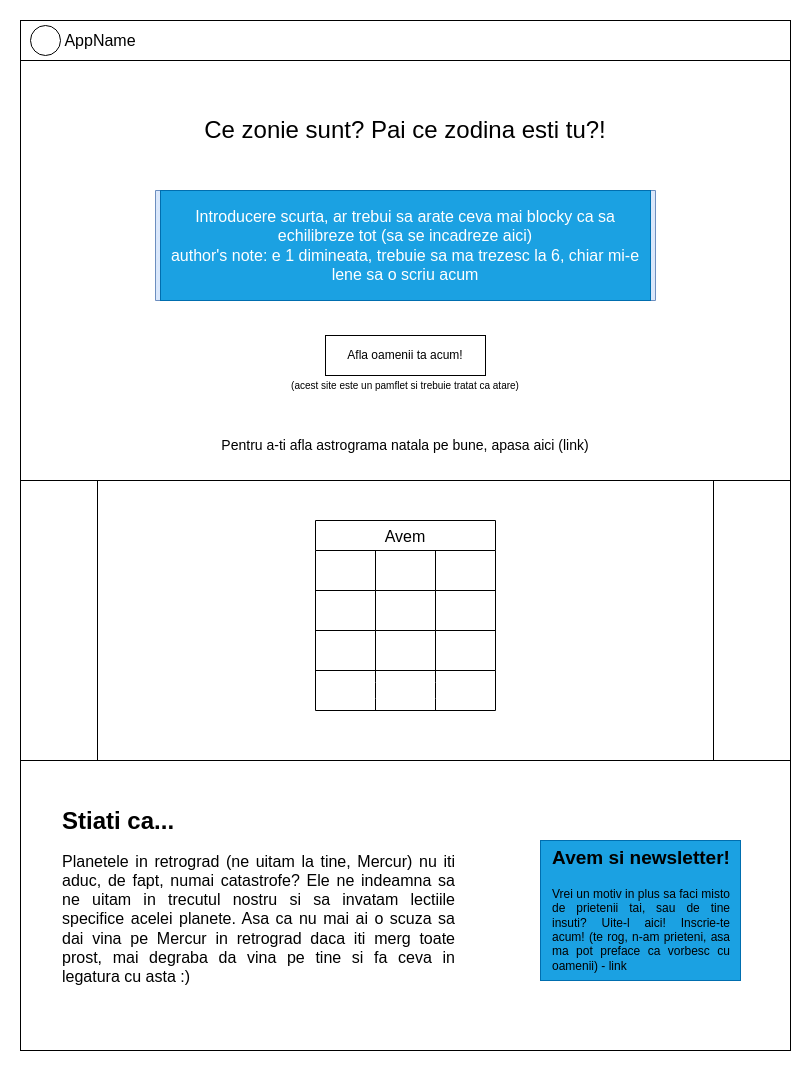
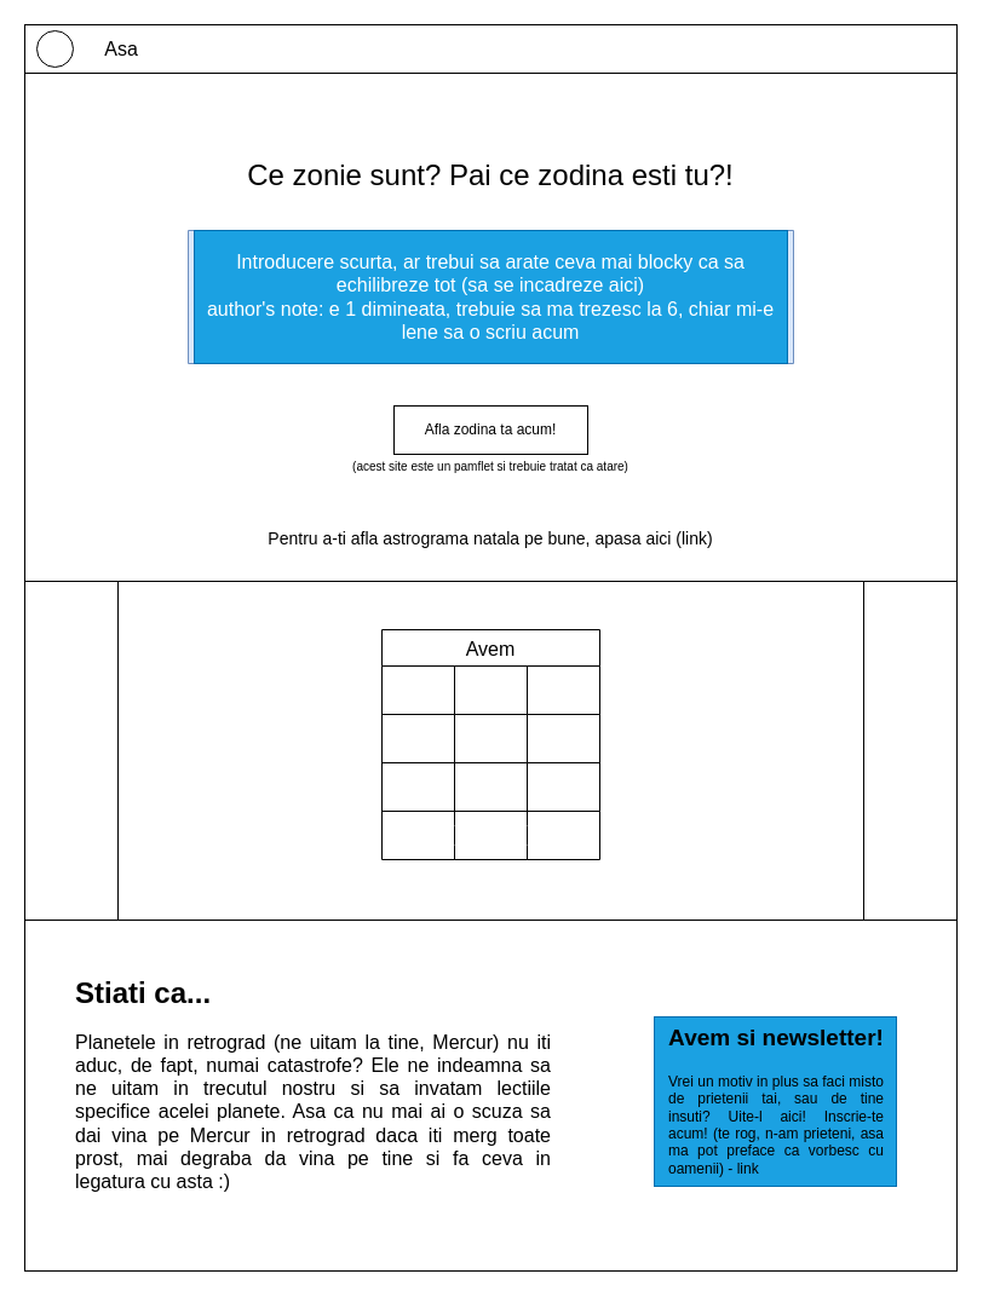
  <mxCell id="0" />
  <mxCell id="1" parent="0" />
  <mxCell id="2" value="" style="rounded=0;whiteSpace=wrap;html=1;" parent="1" vertex="1"><mxGeometry x="20" y="20" width="770" height="1030" as="geometry" /></mxCell>
  <mxCell id="3" value="" style="rounded=0;whiteSpace=wrap;html=1;" parent="1" vertex="1"><mxGeometry x="20" y="20" width="770" height="40" as="geometry" /></mxCell>
- <mxCell id="4" value="&lt;font style=&quot;font-size: 16px;&quot;&gt;AppName&lt;/font&gt;" style="text;html=1;align=center;verticalAlign=middle;whiteSpace=wrap;rounded=0;" parent="1" vertex="1"><mxGeometry x="40" y="25" width="120" height="30" as="geometry" /></mxCell>
- <mxCell id="5" value="&lt;font style=&quot;font-size: 24px;&quot;&gt;Ce zonie sunt? Pai ce zodina esti tu?!&lt;/font&gt;" style="text;html=1;align=center;verticalAlign=middle;whiteSpace=wrap;rounded=0;" parent="1" vertex="1"><mxGeometry x="190" y="85" width="430" height="90" as="geometry" /></mxCell>
+ <mxCell id="4" value="&lt;font style=&quot;font-size: 16px;&quot;&gt;Asa&lt;/font&gt;" style="text;html=1;align=center;verticalAlign=middle;whiteSpace=wrap;rounded=0;" parent="1" vertex="1"><mxGeometry x="40" y="25" width="120" height="30" as="geometry" /></mxCell>
+ <mxCell id="5" value="&lt;font style=&quot;font-size: 24px;&quot;&gt;Ce zonie sunt? Pai ce zodina esti tu?!&lt;/font&gt;" style="text;html=1;align=center;verticalAlign=middle;whiteSpace=wrap;rounded=0;" parent="1" vertex="1"><mxGeometry x="190" y="100" width="430" height="90" as="geometry" /></mxCell>
  <mxCell id="6" value="" style="rounded=0;whiteSpace=wrap;html=1;" parent="1" vertex="1"><mxGeometry x="325" y="335" width="160" height="40" as="geometry" /></mxCell>
  <mxCell id="7" value="" style="verticalLabelPosition=bottom;verticalAlign=top;html=1;shape=mxgraph.basic.patternFillRect;fillStyle=diag;step=5;fillStrokeWidth=0.2;fillStrokeColor=#dddddd;fillColor=#dae8fc;strokeColor=#6c8ebf;" parent="1" vertex="1"><mxGeometry x="155" y="190" width="500" height="110" as="geometry" /></mxCell>
  <mxCell id="8" value="&lt;font style=&quot;font-size: 16px;&quot;&gt;Introducere scurta, ar trebui sa arate ceva mai blocky ca sa echilibreze tot (sa se incadreze aici)&lt;/font&gt;&lt;div&gt;&lt;span style=&quot;font-size: 16px;&quot;&gt;author's note: e 1 dimineata, trebuie sa ma trezesc la 6, chiar mi-e lene sa o scriu acum&lt;/span&gt;&lt;/div&gt;" style="text;html=1;align=center;verticalAlign=middle;whiteSpace=wrap;rounded=0;fillColor=#1ba1e2;fontColor=#ffffff;strokeColor=#006EAF;" parent="1" vertex="1"><mxGeometry x="160" y="190" width="490" height="110" as="geometry" /></mxCell>
- <mxCell id="9" value="Afla oamenii ta acum!" style="text;html=1;align=center;verticalAlign=middle;whiteSpace=wrap;rounded=0;" parent="1" vertex="1"><mxGeometry x="325" y="340" width="160" height="30" as="geometry" /></mxCell>
+ <mxCell id="9" value="Afla zodina ta acum!" style="text;html=1;align=center;verticalAlign=middle;whiteSpace=wrap;rounded=0;" parent="1" vertex="1"><mxGeometry x="325" y="340" width="160" height="30" as="geometry" /></mxCell>
  <mxCell id="10" value="&lt;font style=&quot;font-size: 10px;&quot;&gt;(acest site este un pamflet si trebuie tratat ca atare)&lt;/font&gt;" style="text;html=1;align=center;verticalAlign=middle;whiteSpace=wrap;rounded=0;" parent="1" vertex="1"><mxGeometry x="260" y="370" width="290" height="30" as="geometry" /></mxCell>
  <mxCell id="11" value="" style="ellipse;whiteSpace=wrap;html=1;aspect=fixed;" parent="1" vertex="1"><mxGeometry x="30" y="25" width="30" height="30" as="geometry" /></mxCell>
  <mxCell id="12" value="" style="shape=process;whiteSpace=wrap;html=1;backgroundOutline=1;" parent="1" vertex="1"><mxGeometry x="20" y="480" width="770" height="280" as="geometry" /></mxCell>
  <mxCell id="13" value="&lt;font style=&quot;font-size: 14px;&quot;&gt;Pentru a-ti afla astrograma natala pe bune, apasa aici (link)&lt;/font&gt;" style="text;html=1;align=center;verticalAlign=middle;whiteSpace=wrap;rounded=0;" parent="1" vertex="1"><mxGeometry x="210" y="430" width="390" height="30" as="geometry" /></mxCell>
  <mxCell id="14" value="Avem" style="shape=table;startSize=30;container=1;collapsible=0;childLayout=tableLayout;strokeColor=default;fontSize=16;" parent="1" vertex="1"><mxGeometry x="315" y="520" width="180" height="150" as="geometry" /></mxCell>
  <mxCell id="15" value="" style="shape=tableRow;horizontal=0;startSize=0;swimlaneHead=0;swimlaneBody=0;strokeColor=inherit;top=0;left=0;bottom=0;right=0;collapsible=0;dropTarget=0;fillColor=none;points=[[0,0.5],[1,0.5]];portConstraint=eastwest;fontSize=16;" parent="14" vertex="1"><mxGeometry y="30" width="180" height="40" as="geometry" /></mxCell>
  <mxCell id="16" value="" style="shape=partialRectangle;html=1;whiteSpace=wrap;connectable=0;strokeColor=inherit;overflow=hidden;fillColor=none;top=0;left=0;bottom=0;right=0;pointerEvents=1;fontSize=16;" parent="15" vertex="1"><mxGeometry width="60" height="40" as="geometry"><mxRectangle width="60" height="40" as="alternateBounds" /></mxGeometry></mxCell>
  <mxCell id="17" value="" style="shape=partialRectangle;html=1;whiteSpace=wrap;connectable=0;strokeColor=inherit;overflow=hidden;fillColor=none;top=0;left=0;bottom=0;right=0;pointerEvents=1;fontSize=16;" parent="15" vertex="1"><mxGeometry x="60" width="60" height="40" as="geometry"><mxRectangle width="60" height="40" as="alternateBounds" /></mxGeometry></mxCell>
  <mxCell id="18" value="" style="shape=partialRectangle;html=1;whiteSpace=wrap;connectable=0;strokeColor=inherit;overflow=hidden;fillColor=none;top=0;left=0;bottom=0;right=0;pointerEvents=1;fontSize=16;" parent="15" vertex="1"><mxGeometry x="120" width="60" height="40" as="geometry"><mxRectangle width="60" height="40" as="alternateBounds" /></mxGeometry></mxCell>
  <mxCell id="19" value="" style="shape=tableRow;horizontal=0;startSize=0;swimlaneHead=0;swimlaneBody=0;strokeColor=inherit;top=0;left=0;bottom=0;right=0;collapsible=0;dropTarget=0;fillColor=none;points=[[0,0.5],[1,0.5]];portConstraint=eastwest;fontSize=16;" parent="14" vertex="1"><mxGeometry y="70" width="180" height="40" as="geometry" /></mxCell>
  <mxCell id="20" value="" style="shape=partialRectangle;html=1;whiteSpace=wrap;connectable=0;strokeColor=inherit;overflow=hidden;fillColor=none;top=0;left=0;bottom=0;right=0;pointerEvents=1;fontSize=16;" parent="19" vertex="1"><mxGeometry width="60" height="40" as="geometry"><mxRectangle width="60" height="40" as="alternateBounds" /></mxGeometry></mxCell>
  <mxCell id="21" value="" style="shape=partialRectangle;html=1;whiteSpace=wrap;connectable=0;strokeColor=inherit;overflow=hidden;fillColor=none;top=0;left=0;bottom=0;right=0;pointerEvents=1;fontSize=16;" parent="19" vertex="1"><mxGeometry x="60" width="60" height="40" as="geometry"><mxRectangle width="60" height="40" as="alternateBounds" /></mxGeometry></mxCell>
  <mxCell id="22" value="" style="shape=partialRectangle;html=1;whiteSpace=wrap;connectable=0;strokeColor=inherit;overflow=hidden;fillColor=none;top=0;left=0;bottom=0;right=0;pointerEvents=1;fontSize=16;" parent="19" vertex="1"><mxGeometry x="120" width="60" height="40" as="geometry"><mxRectangle width="60" height="40" as="alternateBounds" /></mxGeometry></mxCell>
  <mxCell id="23" value="" style="shape=tableRow;horizontal=0;startSize=0;swimlaneHead=0;swimlaneBody=0;strokeColor=inherit;top=0;left=0;bottom=0;right=0;collapsible=0;dropTarget=0;fillColor=none;points=[[0,0.5],[1,0.5]];portConstraint=eastwest;fontSize=16;" parent="14" vertex="1"><mxGeometry y="110" width="180" height="40" as="geometry" /></mxCell>
  <mxCell id="24" value="" style="shape=partialRectangle;html=1;whiteSpace=wrap;connectable=0;strokeColor=inherit;overflow=hidden;fillColor=none;top=0;left=0;bottom=0;right=0;pointerEvents=1;fontSize=16;" parent="23" vertex="1"><mxGeometry width="60" height="40" as="geometry"><mxRectangle width="60" height="40" as="alternateBounds" /></mxGeometry></mxCell>
  <mxCell id="25" value="" style="shape=partialRectangle;html=1;whiteSpace=wrap;connectable=0;strokeColor=inherit;overflow=hidden;fillColor=none;top=0;left=0;bottom=0;right=0;pointerEvents=1;fontSize=16;" parent="23" vertex="1"><mxGeometry x="60" width="60" height="40" as="geometry"><mxRectangle width="60" height="40" as="alternateBounds" /></mxGeometry></mxCell>
  <mxCell id="26" value="" style="shape=partialRectangle;html=1;whiteSpace=wrap;connectable=0;strokeColor=inherit;overflow=hidden;fillColor=none;top=0;left=0;bottom=0;right=0;pointerEvents=1;fontSize=16;" parent="23" vertex="1"><mxGeometry x="120" width="60" height="40" as="geometry"><mxRectangle width="60" height="40" as="alternateBounds" /></mxGeometry></mxCell>
  <mxCell id="27" value="" style="shape=tableRow;horizontal=0;startSize=0;swimlaneHead=0;swimlaneBody=0;strokeColor=inherit;top=0;left=0;bottom=0;right=0;collapsible=0;dropTarget=0;fillColor=none;points=[[0,0.5],[1,0.5]];portConstraint=eastwest;fontSize=16;" parent="1" vertex="1"><mxGeometry x="315" y="680" width="180" height="40" as="geometry" /></mxCell>
  <mxCell id="28" value="" style="shape=partialRectangle;html=1;whiteSpace=wrap;connectable=0;strokeColor=default;overflow=hidden;fillColor=default;top=0;left=0;bottom=0;right=0;pointerEvents=1;fontSize=16;" parent="27" vertex="1"><mxGeometry width="60" height="40" as="geometry"><mxRectangle width="60" height="40" as="alternateBounds" /></mxGeometry></mxCell>
  <mxCell id="29" value="" style="shape=partialRectangle;html=1;whiteSpace=wrap;connectable=0;strokeColor=default;overflow=hidden;fillColor=default;top=0;left=0;bottom=0;right=0;pointerEvents=1;fontSize=16;" parent="27" vertex="1"><mxGeometry x="120" width="60" height="40" as="geometry"><mxRectangle width="60" height="40" as="alternateBounds" /></mxGeometry></mxCell>
  <mxCell id="30" value="" style="shape=table;startSize=0;container=1;collapsible=0;childLayout=tableLayout;fontSize=16;columnLines=1;rowLines=0;" parent="1" vertex="1"><mxGeometry x="315" y="670" width="180" height="40" as="geometry" /></mxCell>
  <mxCell id="31" value="" style="shape=tableRow;horizontal=0;startSize=0;swimlaneHead=0;swimlaneBody=0;strokeColor=inherit;top=0;left=0;bottom=0;right=0;collapsible=0;dropTarget=0;fillColor=none;points=[[0,0.5],[1,0.5]];portConstraint=eastwest;fontSize=16;" parent="30" vertex="1"><mxGeometry width="180" height="12" as="geometry" /></mxCell>
  <mxCell id="32" value="" style="shape=partialRectangle;html=1;whiteSpace=wrap;connectable=0;strokeColor=inherit;overflow=hidden;fillColor=none;top=0;left=0;bottom=0;right=0;pointerEvents=1;fontSize=16;" parent="31" vertex="1"><mxGeometry width="60" height="12" as="geometry"><mxRectangle width="60" height="12" as="alternateBounds" /></mxGeometry></mxCell>
  <mxCell id="33" value="" style="shape=partialRectangle;html=1;whiteSpace=wrap;connectable=0;strokeColor=inherit;overflow=hidden;fillColor=none;top=0;left=0;bottom=0;right=0;pointerEvents=1;fontSize=16;" parent="31" vertex="1"><mxGeometry x="60" width="60" height="12" as="geometry"><mxRectangle width="60" height="12" as="alternateBounds" /></mxGeometry></mxCell>
  <mxCell id="34" value="" style="shape=partialRectangle;html=1;whiteSpace=wrap;connectable=0;strokeColor=inherit;overflow=hidden;fillColor=none;top=0;left=0;bottom=0;right=0;pointerEvents=1;fontSize=16;" parent="31" vertex="1"><mxGeometry x="120" width="60" height="12" as="geometry"><mxRectangle width="60" height="12" as="alternateBounds" /></mxGeometry></mxCell>
  <mxCell id="35" value="" style="shape=tableRow;horizontal=0;startSize=0;swimlaneHead=0;swimlaneBody=0;strokeColor=inherit;top=0;left=0;bottom=0;right=0;collapsible=0;dropTarget=0;fillColor=none;points=[[0,0.5],[1,0.5]];portConstraint=eastwest;fontSize=16;" parent="30" vertex="1"><mxGeometry y="12" width="180" height="16" as="geometry" /></mxCell>
  <mxCell id="36" value="" style="shape=partialRectangle;html=1;whiteSpace=wrap;connectable=0;strokeColor=inherit;overflow=hidden;fillColor=none;top=0;left=0;bottom=0;right=0;pointerEvents=1;fontSize=16;" parent="35" vertex="1"><mxGeometry width="60" height="16" as="geometry"><mxRectangle width="60" height="16" as="alternateBounds" /></mxGeometry></mxCell>
  <mxCell id="37" value="" style="shape=partialRectangle;html=1;whiteSpace=wrap;connectable=0;strokeColor=inherit;overflow=hidden;fillColor=none;top=0;left=0;bottom=0;right=0;pointerEvents=1;fontSize=16;" parent="35" vertex="1"><mxGeometry x="60" width="60" height="16" as="geometry"><mxRectangle width="60" height="16" as="alternateBounds" /></mxGeometry></mxCell>
  <mxCell id="38" value="" style="shape=partialRectangle;html=1;whiteSpace=wrap;connectable=0;strokeColor=inherit;overflow=hidden;fillColor=none;top=0;left=0;bottom=0;right=0;pointerEvents=1;fontSize=16;" parent="35" vertex="1"><mxGeometry x="120" width="60" height="16" as="geometry"><mxRectangle width="60" height="16" as="alternateBounds" /></mxGeometry></mxCell>
  <mxCell id="39" value="" style="shape=tableRow;horizontal=0;startSize=0;swimlaneHead=0;swimlaneBody=0;strokeColor=inherit;top=0;left=0;bottom=0;right=0;collapsible=0;dropTarget=0;fillColor=none;points=[[0,0.5],[1,0.5]];portConstraint=eastwest;fontSize=16;" parent="30" vertex="1"><mxGeometry y="28" width="180" height="12" as="geometry" /></mxCell>
  <mxCell id="40" value="" style="shape=partialRectangle;html=1;whiteSpace=wrap;connectable=0;strokeColor=inherit;overflow=hidden;fillColor=none;top=0;left=0;bottom=0;right=0;pointerEvents=1;fontSize=16;" parent="39" vertex="1"><mxGeometry width="60" height="12" as="geometry"><mxRectangle width="60" height="12" as="alternateBounds" /></mxGeometry></mxCell>
  <mxCell id="41" value="" style="shape=partialRectangle;html=1;whiteSpace=wrap;connectable=0;strokeColor=inherit;overflow=hidden;fillColor=none;top=0;left=0;bottom=0;right=0;pointerEvents=1;fontSize=16;" parent="39" vertex="1"><mxGeometry x="60" width="60" height="12" as="geometry"><mxRectangle width="60" height="12" as="alternateBounds" /></mxGeometry></mxCell>
  <mxCell id="42" value="" style="shape=partialRectangle;html=1;whiteSpace=wrap;connectable=0;strokeColor=inherit;overflow=hidden;fillColor=none;top=0;left=0;bottom=0;right=0;pointerEvents=1;fontSize=16;" parent="39" vertex="1"><mxGeometry x="120" width="60" height="12" as="geometry"><mxRectangle width="60" height="12" as="alternateBounds" /></mxGeometry></mxCell>
  <mxCell id="43" value="&lt;h1 style=&quot;text-align: justify; margin-top: 0px;&quot;&gt;Stiati ca...&lt;/h1&gt;&lt;p style=&quot;text-align: justify;&quot;&gt;&lt;font style=&quot;font-size: 16px;&quot;&gt;Planetele in retrograd (ne uitam la tine, Mercur) nu iti aduc, de fapt, numai catastrofe? Ele ne indeamna sa ne uitam in trecutul nostru si sa invatam lectiile specifice acelei planete. Asa ca nu mai ai o scuza sa dai vina pe Mercur in retrograd daca iti merg toate prost, mai degraba da vina pe tine si fa ceva in legatura cu asta :)&lt;/font&gt;&lt;/p&gt;" style="text;html=1;whiteSpace=wrap;overflow=hidden;rounded=0;" parent="1" vertex="1"><mxGeometry x="60" y="800" width="395" height="190" as="geometry" /></mxCell>
  <mxCell id="44" value="" style="rounded=0;whiteSpace=wrap;html=1;fillColor=#1ba1e2;strokeColor=#006EAF;fontColor=#ffffff;" parent="1" vertex="1"><mxGeometry x="540" y="840" width="200" height="140" as="geometry" /></mxCell>
  <mxCell id="45" value="&lt;h1 style=&quot;text-align: center; margin-top: 0px;&quot;&gt;&lt;font style=&quot;font-size: 19px;&quot;&gt;Avem si newsletter!&lt;/font&gt;&lt;/h1&gt;&lt;p style=&quot;text-align: justify;&quot;&gt;Vrei un motiv in plus sa faci misto de prietenii tai, sau de tine insuti? Uite-l aici! Inscrie-te acum! (te rog, n-am prieteni, asa ma pot preface ca vorbesc cu oamenii) - link&lt;/p&gt;" style="text;html=1;whiteSpace=wrap;overflow=hidden;rounded=0;" parent="1" vertex="1"><mxGeometry x="550" y="835" width="180" height="135" as="geometry" /></mxCell>
